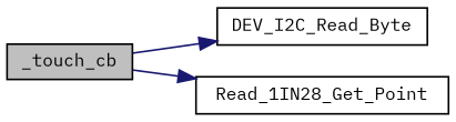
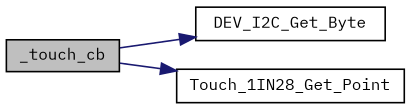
  digraph {
    fontname="IBM Plex Mono"
    rankdir=LR
    node [color=black fontname="IBM Plex Mono" fontsize=10 shape=record]
    edge [color=midnightblue fontname="IBM Plex Mono" fontsize=10 labelfontname=Helvetica labelfontsize=10 style=solid]
    n1 [fillcolor=grey75 fontcolor=black height=0.2 label=_touch_cb style=filled width=0.4]
-   n2 [height=0.2 label=DEV_I2C_Read_Byte width=0.4]
-   n3 [height=0.2 label=Read_1IN28_Get_Point width=0.4]
+   n2 [height=0.2 label=DEV_I2C_Get_Byte width=0.4]
+   n3 [height=0.2 label=Touch_1IN28_Get_Point width=0.4]
    n1 -> n2
    n1 -> n3
  }
